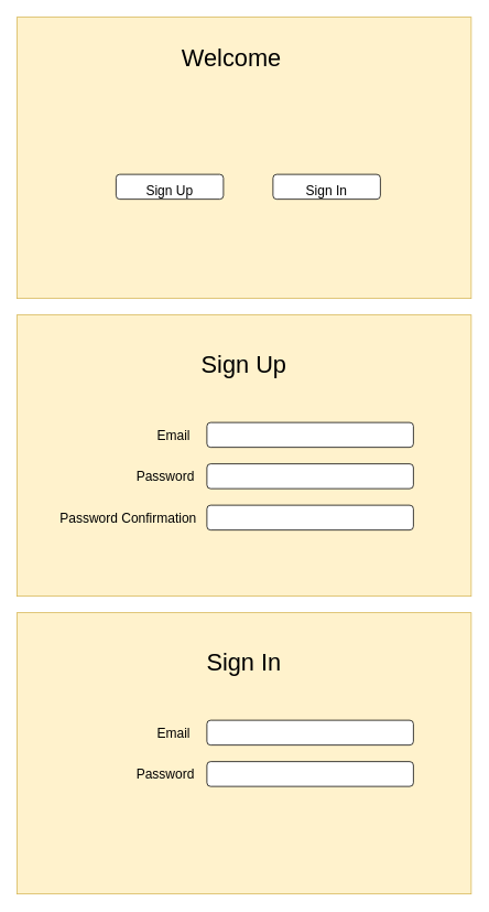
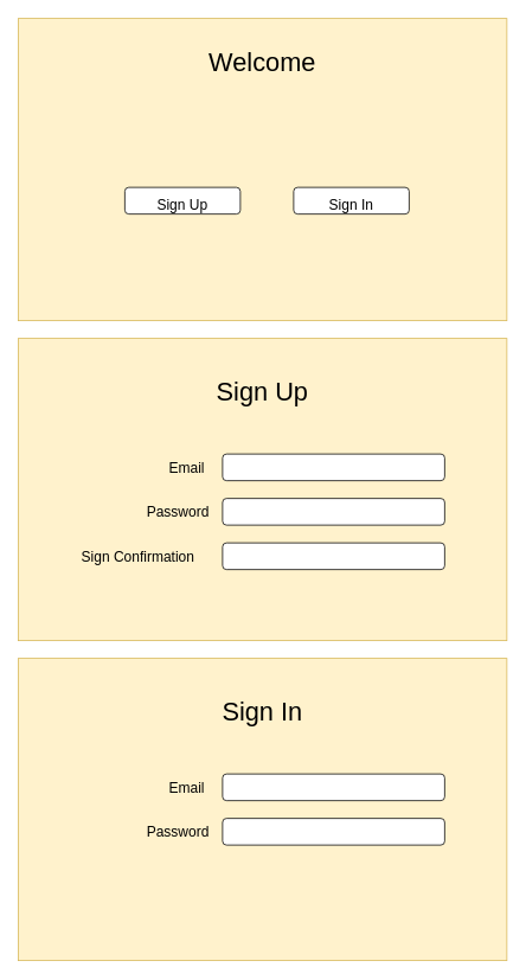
  <mxCell id="0" />
  <mxCell id="1" parent="0" />
  <mxCell id="2" value="" style="rounded=0;whiteSpace=wrap;html=1;fillColor=#fff2cc;strokeColor=#d6b656;" vertex="1" parent="1"><mxGeometry x="20" y="20" width="550" height="340" as="geometry" /></mxCell>
- <mxCell id="3" value="&lt;font style=&quot;font-size: 29px;&quot;&gt;Welcome&lt;/font&gt;" style="text;html=1;strokeColor=none;fillColor=none;align=center;verticalAlign=middle;whiteSpace=wrap;rounded=0;" vertex="1" parent="1"><mxGeometry x="180" y="30" width="200" height="80" as="geometry" /></mxCell>
+ <mxCell id="3" value="&lt;font style=&quot;font-size: 29px;&quot;&gt;Welcome&lt;/font&gt;" style="text;html=1;strokeColor=none;fillColor=none;align=center;verticalAlign=middle;whiteSpace=wrap;rounded=0;" vertex="1" parent="1"><mxGeometry x="195" y="30" width="200" height="80" as="geometry" /></mxCell>
  <mxCell id="4" value="" style="rounded=1;whiteSpace=wrap;html=1;fontSize=29;" vertex="1" parent="1"><mxGeometry x="140" y="210" width="130" height="30" as="geometry" /></mxCell>
  <mxCell id="5" value="" style="rounded=1;whiteSpace=wrap;html=1;fontSize=29;" vertex="1" parent="1"><mxGeometry x="330" y="210" width="130" height="30" as="geometry" /></mxCell>
  <mxCell id="6" value="&lt;font style=&quot;font-size: 16px;&quot;&gt;Sign Up&lt;/font&gt;" style="text;html=1;strokeColor=none;fillColor=none;align=center;verticalAlign=middle;whiteSpace=wrap;rounded=0;fontSize=29;" vertex="1" parent="1"><mxGeometry x="175" y="210" width="60" height="30" as="geometry" /></mxCell>
  <mxCell id="7" value="&lt;font style=&quot;font-size: 16px;&quot;&gt;Sign In&lt;/font&gt;" style="text;html=1;strokeColor=none;fillColor=none;align=center;verticalAlign=middle;whiteSpace=wrap;rounded=0;fontSize=29;" vertex="1" parent="1"><mxGeometry x="365" y="210" width="60" height="30" as="geometry" /></mxCell>
  <mxCell id="8" value="" style="rounded=0;whiteSpace=wrap;html=1;fillColor=#fff2cc;strokeColor=#d6b656;" vertex="1" parent="1"><mxGeometry x="20" y="380" width="550" height="340" as="geometry" /></mxCell>
  <mxCell id="9" value="&lt;font style=&quot;font-size: 29px;&quot;&gt;Sign Up&lt;/font&gt;" style="text;html=1;strokeColor=none;fillColor=none;align=center;verticalAlign=middle;whiteSpace=wrap;rounded=0;" vertex="1" parent="1"><mxGeometry x="195" y="400" width="200" height="80" as="geometry" /></mxCell>
  <mxCell id="10" value="" style="rounded=1;whiteSpace=wrap;html=1;fontSize=16;" vertex="1" parent="1"><mxGeometry x="250" y="510" width="250" height="30" as="geometry" /></mxCell>
  <mxCell id="11" value="Email" style="text;html=1;strokeColor=none;fillColor=none;align=center;verticalAlign=middle;whiteSpace=wrap;rounded=0;fontSize=16;" vertex="1" parent="1"><mxGeometry x="180" y="510" width="60" height="30" as="geometry" /></mxCell>
  <mxCell id="12" value="" style="rounded=1;whiteSpace=wrap;html=1;fontSize=16;" vertex="1" parent="1"><mxGeometry x="250" y="560" width="250" height="30" as="geometry" /></mxCell>
  <mxCell id="13" value="Password" style="text;html=1;strokeColor=none;fillColor=none;align=center;verticalAlign=middle;whiteSpace=wrap;rounded=0;fontSize=16;" vertex="1" parent="1"><mxGeometry x="160" y="560" width="80" height="30" as="geometry" /></mxCell>
  <mxCell id="14" value="" style="rounded=1;whiteSpace=wrap;html=1;fontSize=16;" vertex="1" parent="1"><mxGeometry x="250" y="610" width="250" height="30" as="geometry" /></mxCell>
- <mxCell id="15" value="Password Confirmation" style="text;html=1;strokeColor=none;fillColor=none;align=center;verticalAlign=middle;whiteSpace=wrap;rounded=0;fontSize=16;" vertex="1" parent="1"><mxGeometry x="70" y="610" width="170" height="30" as="geometry" /></mxCell>
+ <mxCell id="15" value="Sign Confirmation" style="text;html=1;strokeColor=none;fillColor=none;align=center;verticalAlign=middle;whiteSpace=wrap;rounded=0;fontSize=16;" vertex="1" parent="1"><mxGeometry x="70" y="610" width="170" height="30" as="geometry" /></mxCell>
  <mxCell id="16" value="" style="rounded=0;whiteSpace=wrap;html=1;fillColor=#fff2cc;strokeColor=#d6b656;" vertex="1" parent="1"><mxGeometry x="20" y="740" width="550" height="340" as="geometry" /></mxCell>
  <mxCell id="17" value="&lt;font style=&quot;font-size: 29px;&quot;&gt;Sign In&lt;/font&gt;" style="text;html=1;strokeColor=none;fillColor=none;align=center;verticalAlign=middle;whiteSpace=wrap;rounded=0;" vertex="1" parent="1"><mxGeometry x="195" y="760" width="200" height="80" as="geometry" /></mxCell>
  <mxCell id="18" value="" style="rounded=1;whiteSpace=wrap;html=1;fontSize=16;" vertex="1" parent="1"><mxGeometry x="250" y="870" width="250" height="30" as="geometry" /></mxCell>
  <mxCell id="19" value="Email" style="text;html=1;strokeColor=none;fillColor=none;align=center;verticalAlign=middle;whiteSpace=wrap;rounded=0;fontSize=16;" vertex="1" parent="1"><mxGeometry x="180" y="870" width="60" height="30" as="geometry" /></mxCell>
  <mxCell id="20" value="" style="rounded=1;whiteSpace=wrap;html=1;fontSize=16;" vertex="1" parent="1"><mxGeometry x="250" y="920" width="250" height="30" as="geometry" /></mxCell>
  <mxCell id="21" value="Password" style="text;html=1;strokeColor=none;fillColor=none;align=center;verticalAlign=middle;whiteSpace=wrap;rounded=0;fontSize=16;" vertex="1" parent="1"><mxGeometry x="160" y="920" width="80" height="30" as="geometry" /></mxCell>
